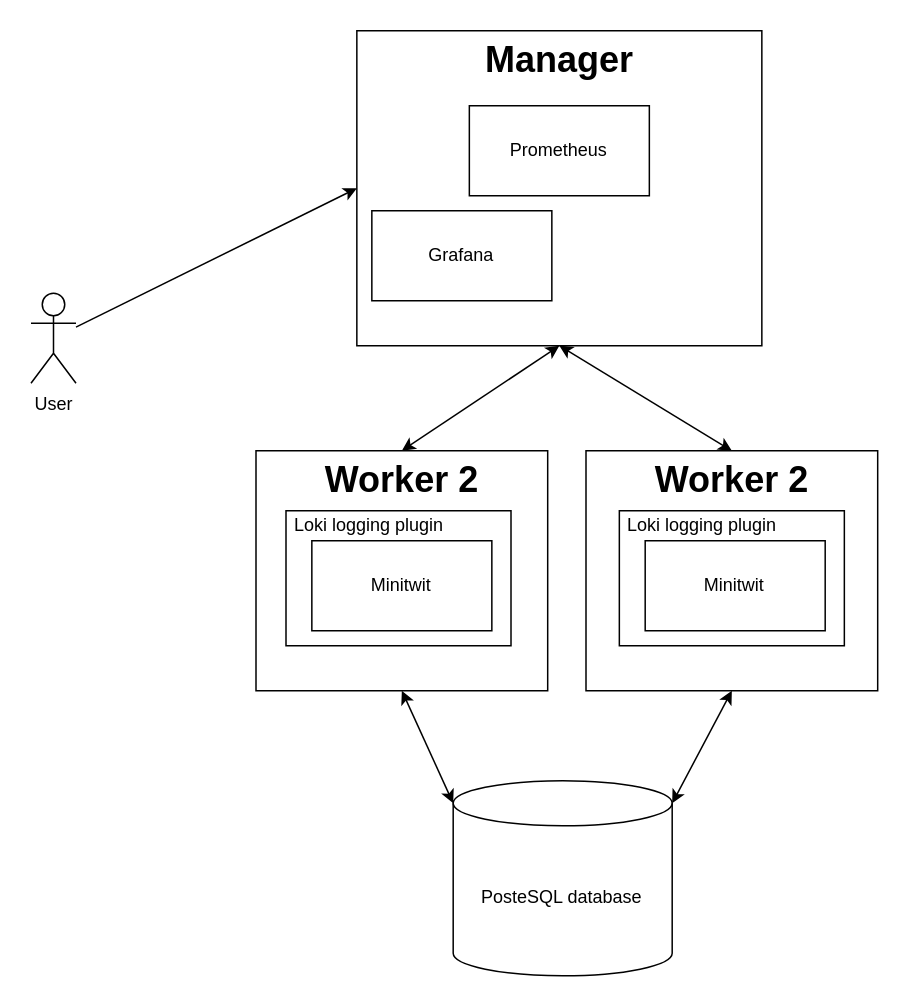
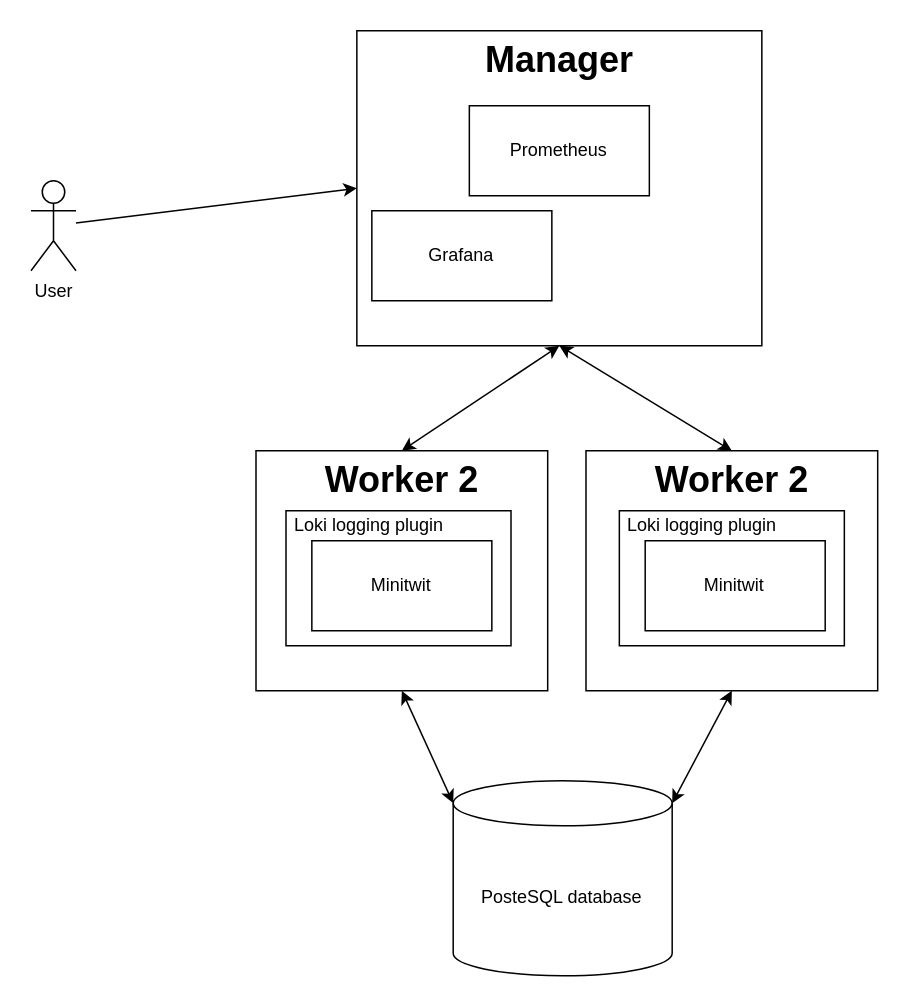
  <mxCell id="0" />
  <mxCell id="1" parent="0" />
  <mxCell id="2" value="" style="rounded=0;whiteSpace=wrap;html=1;" vertex="1" parent="1"><mxGeometry x="237.23" y="20" width="270" height="210" as="geometry" /></mxCell>
  <mxCell id="3" value="Manager" style="text;strokeColor=none;fillColor=none;html=1;fontSize=24;fontStyle=1;verticalAlign=middle;align=center;" vertex="1" parent="1"><mxGeometry x="322.23" y="20" width="100" height="40" as="geometry" /></mxCell>
  <mxCell id="4" value="" style="rounded=0;whiteSpace=wrap;html=1;" vertex="1" parent="1"><mxGeometry x="390" y="300" width="194.46" height="160" as="geometry" /></mxCell>
  <mxCell id="5" value="Worker 2" style="text;strokeColor=none;fillColor=none;html=1;fontSize=24;fontStyle=1;verticalAlign=middle;align=center;" vertex="1" parent="1"><mxGeometry x="437.23" y="300" width="100" height="40" as="geometry" /></mxCell>
  <mxCell id="6" value="Grafana" style="rounded=0;whiteSpace=wrap;html=1;" vertex="1" parent="1"><mxGeometry x="247.23" y="140" width="120" height="60" as="geometry" /></mxCell>
  <mxCell id="7" value="" style="rounded=0;whiteSpace=wrap;html=1;" vertex="1" parent="1"><mxGeometry x="170" y="300" width="194.46" height="160" as="geometry" /></mxCell>
  <mxCell id="8" value="Worker 2" style="text;strokeColor=none;fillColor=none;html=1;fontSize=24;fontStyle=1;verticalAlign=middle;align=center;" vertex="1" parent="1"><mxGeometry x="217.23" y="300" width="100" height="40" as="geometry" /></mxCell>
  <mxCell id="9" value="" style="endArrow=classic;html=1;rounded=0;entryX=0.5;entryY=1;entryDx=0;entryDy=0;exitX=0.5;exitY=0;exitDx=0;exitDy=0;startArrow=classic;startFill=1;endFill=1;" edge="1" parent="1" source="8" target="2"><mxGeometry width="50" height="50" relative="1" as="geometry"><mxPoint x="400" y="310" as="sourcePoint" /><mxPoint x="450" y="260" as="targetPoint" /></mxGeometry></mxCell>
  <mxCell id="10" value="" style="endArrow=classic;html=1;rounded=0;entryX=0.5;entryY=1;entryDx=0;entryDy=0;exitX=0.5;exitY=0;exitDx=0;exitDy=0;startArrow=classic;startFill=1;endFill=1;" edge="1" parent="1" source="5" target="2"><mxGeometry width="50" height="50" relative="1" as="geometry"><mxPoint x="400" y="310" as="sourcePoint" /><mxPoint x="450" y="260" as="targetPoint" /></mxGeometry></mxCell>
  <mxCell id="11" value="" style="whiteSpace=wrap;html=1;fillColor=none;" vertex="1" parent="1"><mxGeometry x="190" y="340" width="150" height="90" as="geometry" /></mxCell>
  <mxCell id="12" value="PosteSQL database" style="shape=cylinder3;whiteSpace=wrap;html=1;boundedLbl=1;backgroundOutline=1;size=15;" vertex="1" parent="1"><mxGeometry x="301.46" y="520" width="146" height="130" as="geometry" /></mxCell>
  <mxCell id="13" value="" style="endArrow=classic;html=1;rounded=0;entryX=0.5;entryY=1;entryDx=0;entryDy=0;exitX=0;exitY=0;exitDx=0;exitDy=15;exitPerimeter=0;startArrow=classic;startFill=1;endFill=1;" edge="1" parent="1" source="12" target="7"><mxGeometry width="50" height="50" relative="1" as="geometry"><mxPoint x="240" y="280" as="sourcePoint" /><mxPoint x="290" y="230" as="targetPoint" /></mxGeometry></mxCell>
  <mxCell id="14" style="rounded=0;orthogonalLoop=1;jettySize=auto;html=1;exitX=0.5;exitY=1;exitDx=0;exitDy=0;entryX=1;entryY=0;entryDx=0;entryDy=15;entryPerimeter=0;endArrow=classic;endFill=1;startArrow=classic;startFill=1;" edge="1" parent="1" source="4" target="12"><mxGeometry relative="1" as="geometry" /></mxCell>
- <mxCell id="15" value="User" style="shape=umlActor;verticalLabelPosition=bottom;verticalAlign=top;html=1;outlineConnect=0;" vertex="1" parent="1"><mxGeometry x="20" y="195" width="30" height="60" as="geometry" /></mxCell>
+ <mxCell id="15" value="User" style="shape=umlActor;verticalLabelPosition=bottom;verticalAlign=top;html=1;outlineConnect=0;" vertex="1" parent="1"><mxGeometry y="120" width="30" height="60" as="geometry" x="20" /></mxCell>
  <mxCell id="16" value="" style="endArrow=classic;html=1;rounded=0;entryX=0;entryY=0.5;entryDx=0;entryDy=0;" edge="1" parent="1" source="15" target="2"><mxGeometry width="50" height="50" relative="1" as="geometry"><mxPoint x="100" y="280" as="sourcePoint" /><mxPoint x="150" y="230" as="targetPoint" /></mxGeometry></mxCell>
  <mxCell id="17" value="Prometheus" style="rounded=0;whiteSpace=wrap;html=1;" vertex="1" parent="1"><mxGeometry x="312.23" y="70" width="120" height="60" as="geometry" /></mxCell>
  <mxCell id="18" value="Loki logging plugin" style="text;strokeColor=none;align=center;fillColor=none;html=1;verticalAlign=middle;whiteSpace=wrap;rounded=0;" vertex="1" parent="1"><mxGeometry x="190" y="340" width="111.46" height="20" as="geometry" /></mxCell>
  <mxCell id="19" value="Minitwit" style="rounded=0;whiteSpace=wrap;html=1;" vertex="1" parent="1"><mxGeometry x="207.23" y="360" width="120" height="60" as="geometry" /></mxCell>
  <mxCell id="20" value="" style="whiteSpace=wrap;html=1;fillColor=none;" vertex="1" parent="1"><mxGeometry x="412.23" y="340" width="150" height="90" as="geometry" /></mxCell>
  <mxCell id="21" value="Minitwit" style="rounded=0;whiteSpace=wrap;html=1;" vertex="1" parent="1"><mxGeometry x="429.46" y="360" width="120" height="60" as="geometry" /></mxCell>
  <mxCell id="22" value="Loki logging plugin" style="text;strokeColor=none;align=center;fillColor=none;html=1;verticalAlign=middle;whiteSpace=wrap;rounded=0;" vertex="1" parent="1"><mxGeometry x="412.23" y="340" width="111.46" height="20" as="geometry" /></mxCell>
